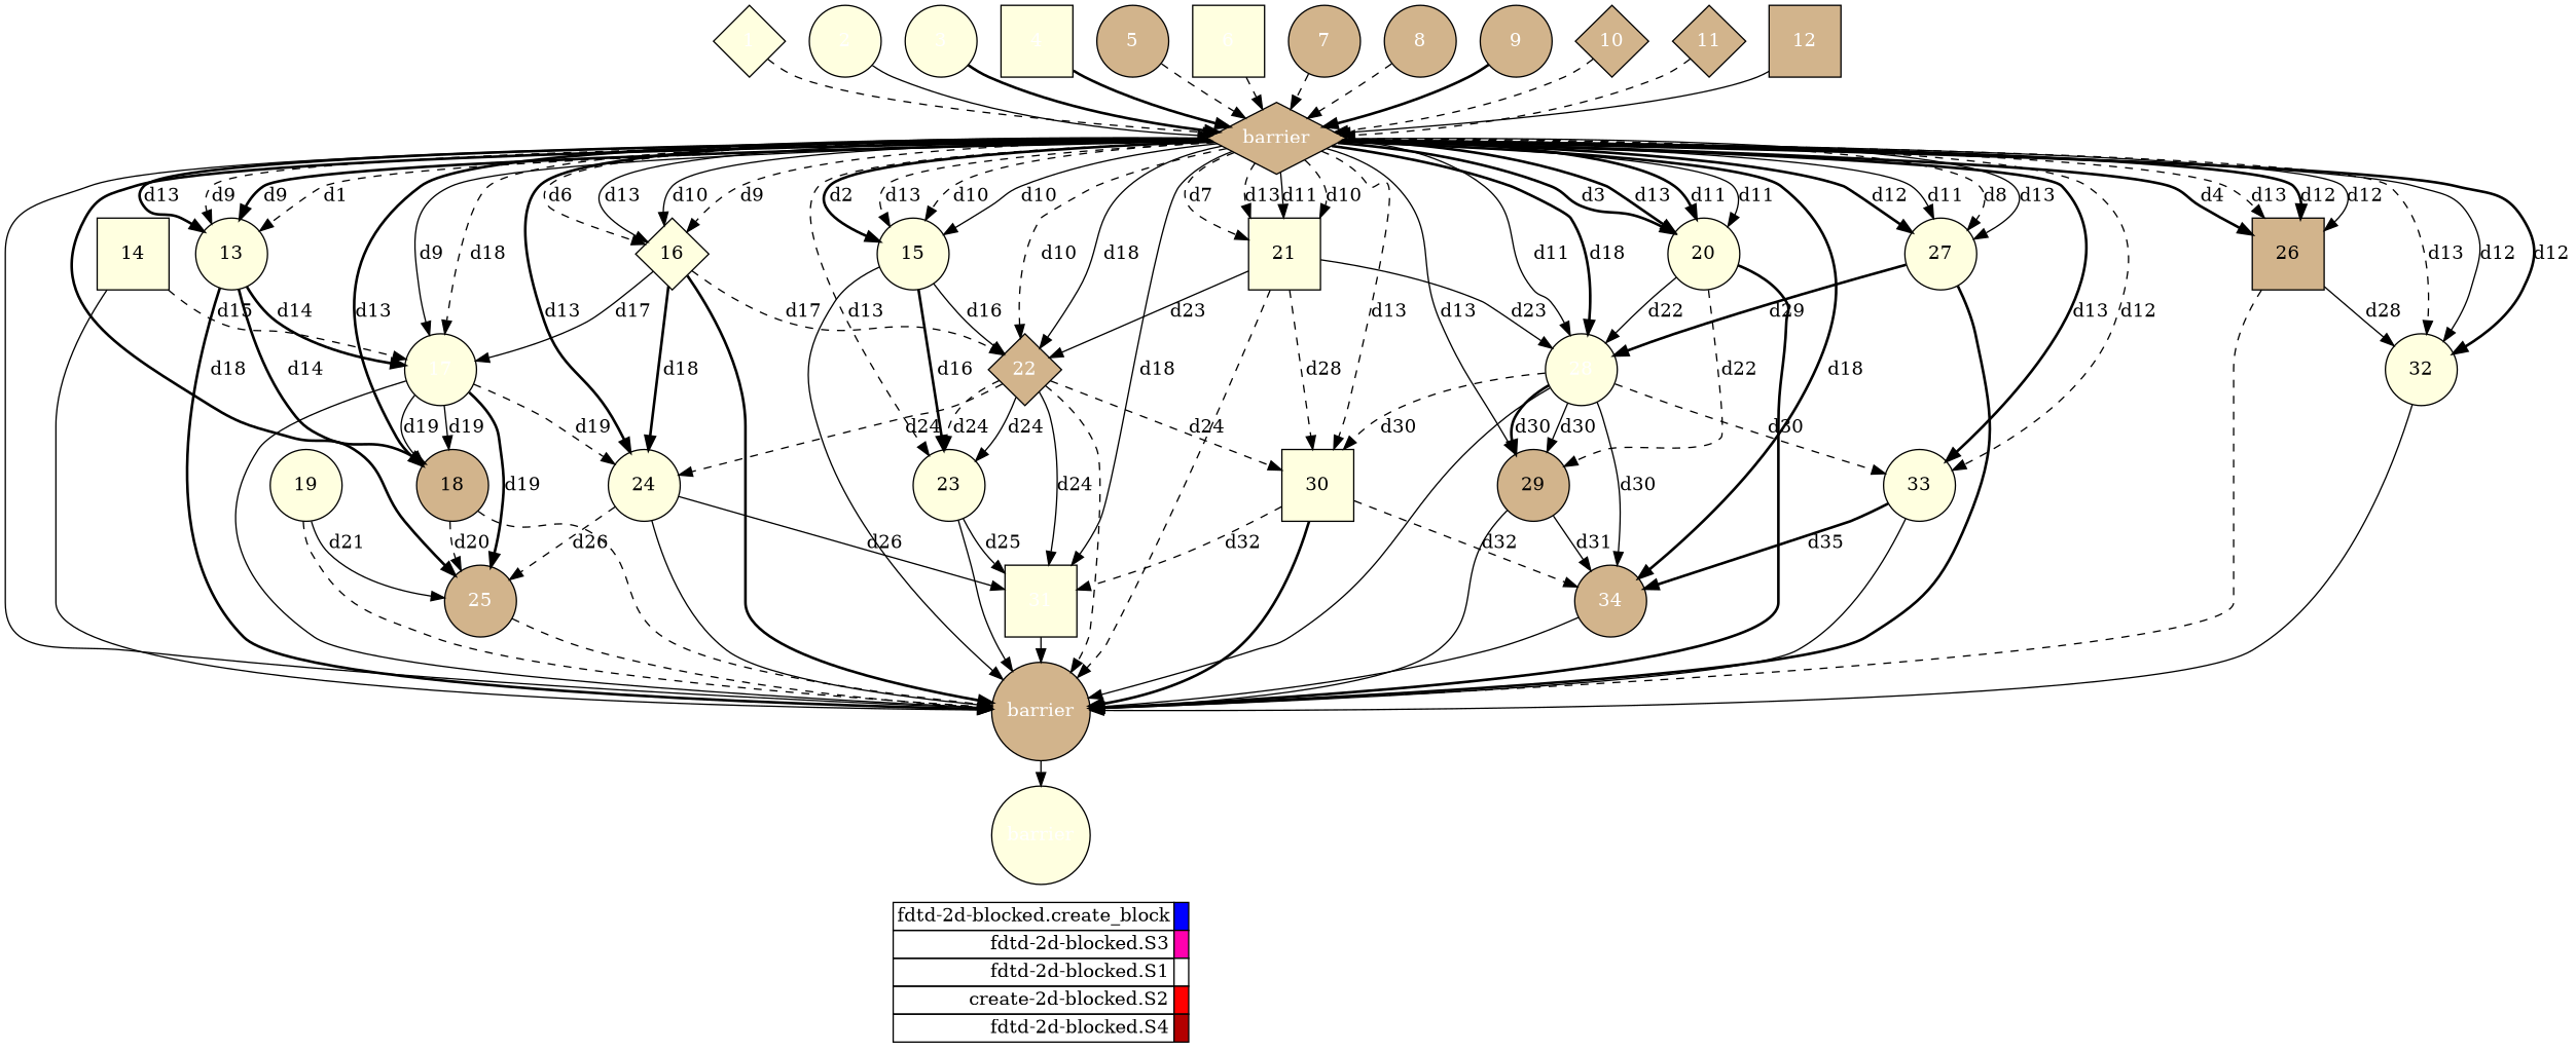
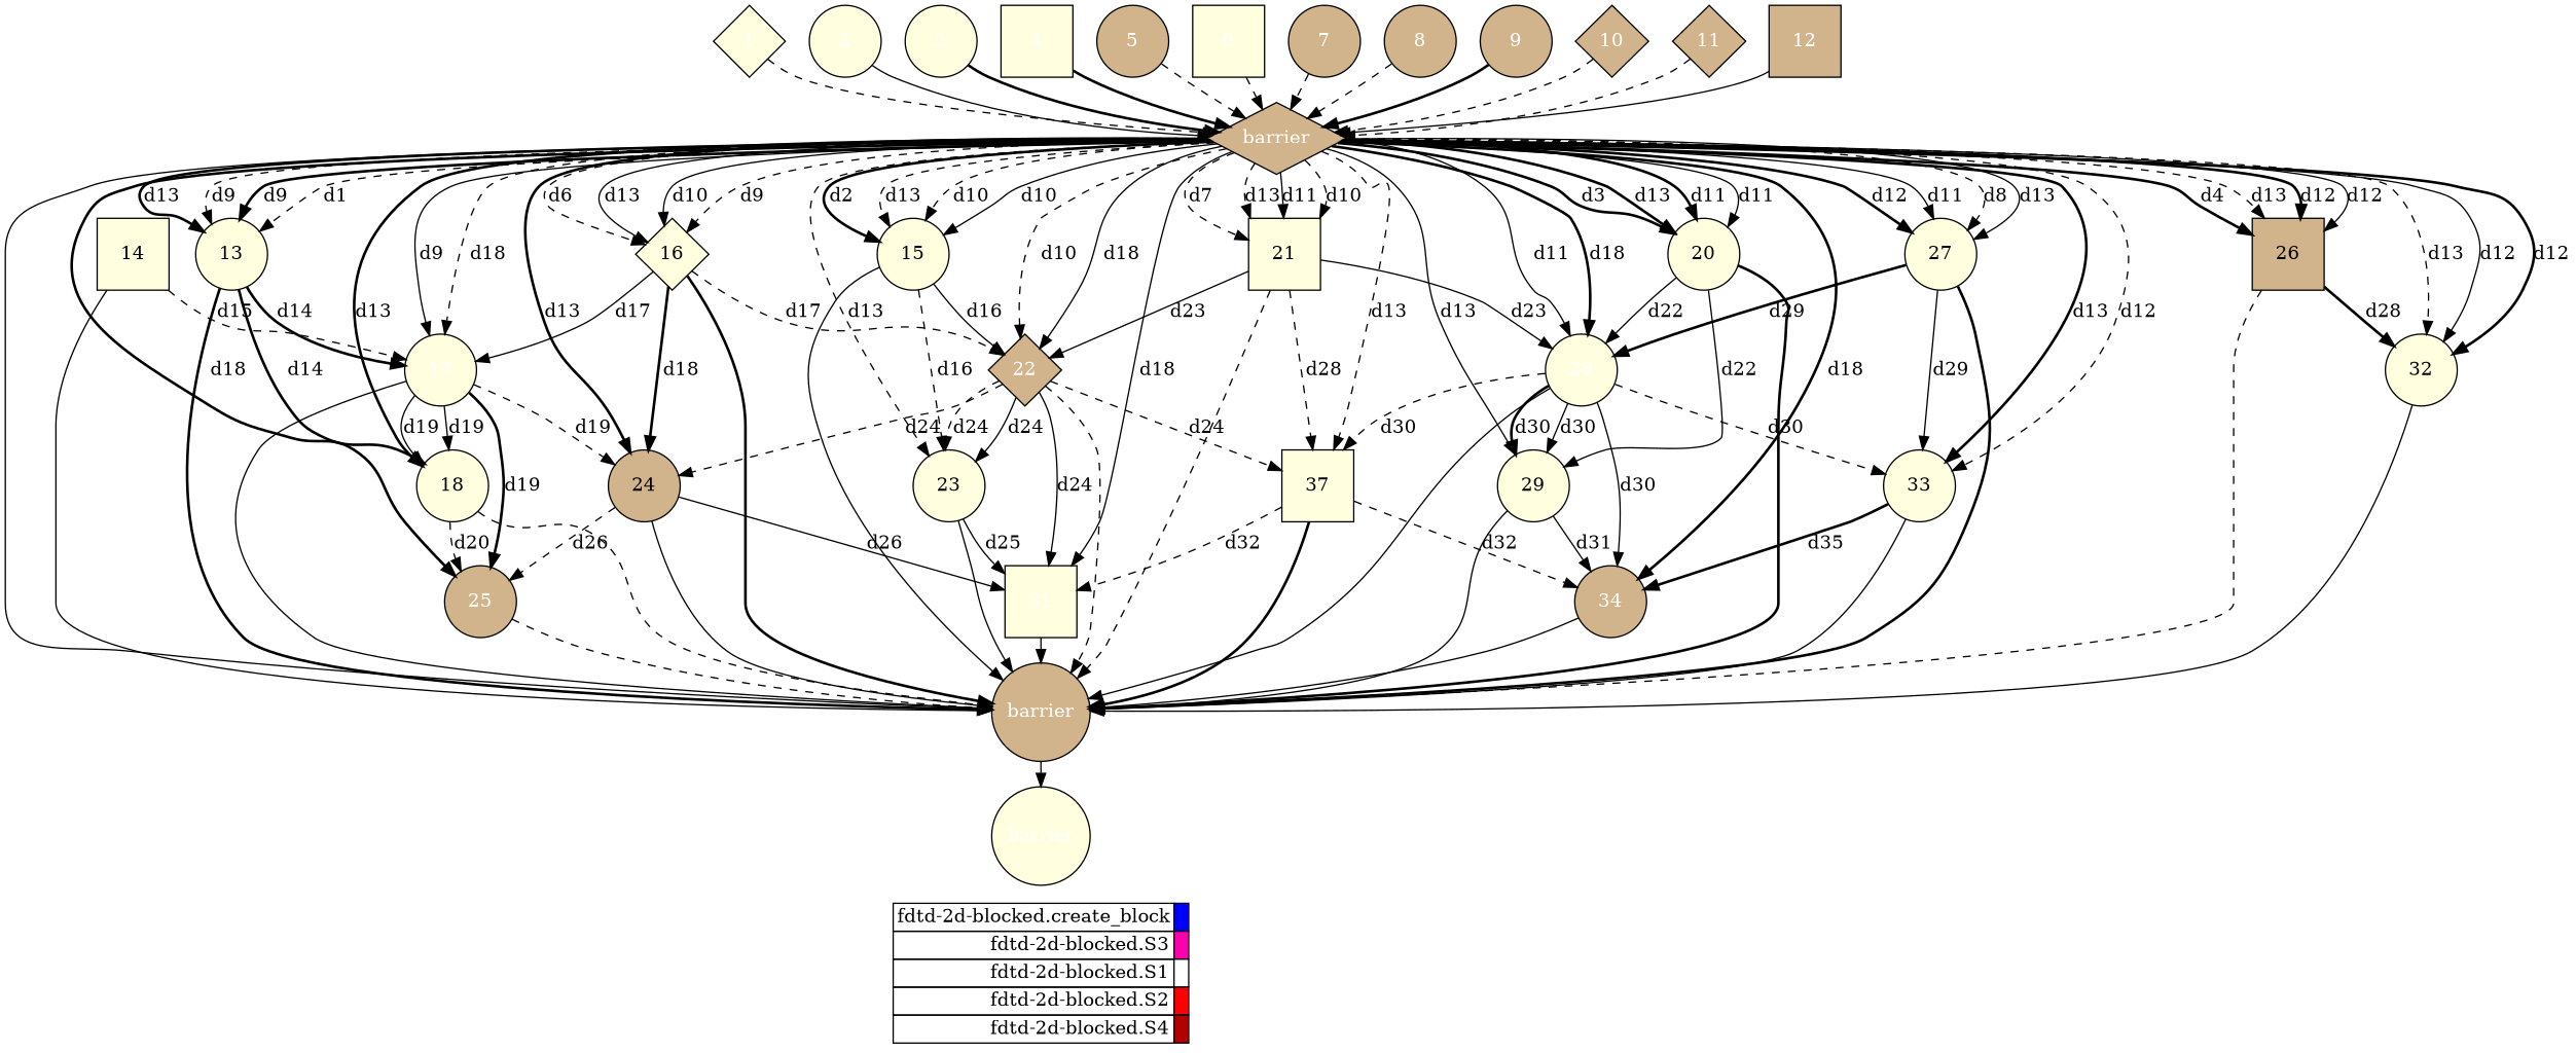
  digraph {
    labeljust=l
    rankdir=TB
    node [fillcolor=lightyellow fontcolor="#ffffff" shape=circle style=filled]
    edge [style=solid]
    1 [height=0.75 shape=diamond]
    n2 [fillcolor=tan fontcolor="#FFFFFF" height=0.75 label=barrier shape=diamond]
    2 [height=0.75]
    3 [height=0.75 shape=ellipse]
    4 [height=0.75 shape=box]
    5 [fillcolor=tan height=0.75 shape=ellipse]
    6 [height=0.75 shape=box]
    7 [fillcolor=tan height=0.75]
    8 [fillcolor=tan height=0.75]
    9 [fillcolor=tan height=0.75 shape=ellipse]
    10 [fillcolor=tan height=0.75 shape=diamond]
    11 [fillcolor=tan height=0.75 shape=diamond]
    12 [fillcolor=tan height=0.75 shape=box]
    13 [fontcolor="#000000" height=0.75 shape=ellipse]
    15 [fontcolor="#000000" height=0.75]
    16 [fontcolor="#000000" height=0.75 shape=diamond]
    17 [height=0.75 shape=ellipse]
-   18 [fillcolor=tan fontcolor="#000000" height=0.75 shape=ellipse]
+   18 [fontcolor="#000000" height=0.75 shape=ellipse]
    20 [fontcolor="#000000" height=0.75 shape=ellipse]
    21 [fontcolor="#000000" height=0.75 shape=box]
    22 [fillcolor=tan height=0.75 shape=diamond]
    23 [fontcolor="#000000" height=0.75]
-   24 [fontcolor="#000000" height=0.75 shape=ellipse]
+   24 [fillcolor=tan fontcolor="#000000" height=0.75 shape=ellipse]
    25 [fillcolor=tan height=0.75]
    26 [fillcolor=tan fontcolor="#000000" height=0.75 shape=box]
    27 [fontcolor="#000000" height=0.75]
    28 [height=0.75 shape=ellipse]
-   29 [fillcolor=tan fontcolor="#000000" height=0.75 shape=ellipse]
-   30 [fontcolor="#000000" height=0.75 shape=box]
+   29 [fontcolor="#000000" height=0.75 shape=ellipse]
+   30 [fontcolor="#000000" height=0.75 shape=box label=37]
    31 [height=0.75 shape=box]
    32 [fontcolor="#000000" height=0.75 shape=ellipse]
    33 [fontcolor="#000000" height=0.75]
    34 [fillcolor=tan height=0.75]
    n34 [fillcolor=tan fontcolor="#FFFFFF" height=0.75 label=barrier]
    14 [fontcolor="#000000" height=0.75 shape=box]
-   19 [fontcolor="#000000" height=0.75]
    n37 [fontcolor="#FFFFFF" height=0.75 label=barrier]
-   n38 [height=0.75 label=<       <table border="0" cellpadding="2" cellspacing="0" cellborder="1"> <tr> <td align="right">fdtd-2d-blocked.create_block</td> <td bgcolor="#0000ff">&nbsp;</td> </tr> <tr> <td align="right">fdtd-2d-blocked.S3</td> <td bgcolor="#ff00ae">&nbsp;</td> </tr> <tr> <td align="right">fdtd-2d-blocked.S1</td> <td bgcolor="#ffffff">&nbsp;</td> </tr> <tr> <td align="right">create-2d-blocked.S2</td> <td bgcolor="#ff0000">&nbsp;</td> </tr> <tr> <td align="right">fdtd-2d-blocked.S4</td> <td bgcolor="#b30000">&nbsp;</td> </tr>       </table>     > shape=plaintext fillcolor="" fontcolor="" style=""]
+   n38 [height=0.75 label=<       <table border="0" cellpadding="2" cellspacing="0" cellborder="1"> <tr> <td align="right">fdtd-2d-blocked.create_block</td> <td bgcolor="#0000ff">&nbsp;</td> </tr> <tr> <td align="right">fdtd-2d-blocked.S3</td> <td bgcolor="#ff00ae">&nbsp;</td> </tr> <tr> <td align="right">fdtd-2d-blocked.S1</td> <td bgcolor="#ffffff">&nbsp;</td> </tr> <tr> <td align="right">fdtd-2d-blocked.S2</td> <td bgcolor="#ff0000">&nbsp;</td> </tr> <tr> <td align="right">fdtd-2d-blocked.S4</td> <td bgcolor="#b30000">&nbsp;</td> </tr>       </table>     > shape=plaintext fillcolor="" fontcolor="" style=""]
    subgraph sub_1 {
      ranksep=0.20
      1
      n2
      2
      3
      4
      5
      6
      7
      8
      9
      10
      11
      12
      13
      15
      16
      17
      18
      20
      21
      22
      23
      24
      25
      26
      27
      28
      29
      30
      31
      32
      33
      34
      n34
      14
-     19
      n37
    }
    subgraph sub_2 {
      label=Legend
      rank=sink
      ranksep=0.20
      n38
    }
    1 -> n2 [style=dashed]
    n2 -> 13 [label=d1 style=dashed]
    n2 -> 13 [label=d13 style=bold]
    n2 -> 13 [label=d9 style=dashed]
    n2 -> 13 [label=d9 style=bold]
    n2 -> 15 [label=d2 style=bold]
    n2 -> 15 [label=d13 style=dashed]
    n2 -> 15 [label=d10 style=dashed]
    n2 -> 15 [label=d10]
    n2 -> 16 [label=d6 style=dashed]
    n2 -> 16 [label=d13]
    n2 -> 16 [label=d10]
    n2 -> 16 [label=d9 style=dashed]
    n2 -> 17 [label=d9]
    n2 -> 17 [label=d18 style=dashed]
    n2 -> 18 [label=d13 style=bold]
    n2 -> 20 [label=d3 style=bold]
    n2 -> 20 [label=d13 style=bold]
    n2 -> 20 [label=d11 style=bold]
    n2 -> 20 [label=d11]
    n2 -> 21 [label=d7 style=dashed]
    n2 -> 21 [label=d13 style=dashed]
    n2 -> 21 [label=d11]
    n2 -> 21 [label=d10 style=dashed]
    n2 -> 22 [label=d10 style=dashed]
    n2 -> 22 [label=d18]
    n2 -> 23 [label=d13 style=dashed]
    n2 -> 24 [label=d13 style=bold]
    n2 -> 25 [label=d18 style=bold]
    n2 -> 26 [label=d4 style=bold]
    n2 -> 26 [label=d13 style=dashed]
    n2 -> 26 [label=d12 style=bold]
    n2 -> 26 [label=d12]
    n2 -> 27 [label=d8 style=dashed]
    n2 -> 27 [label=d13]
    n2 -> 27 [label=d12 style=bold]
    n2 -> 27 [label=d11]
    n2 -> 28 [label=d11]
    n2 -> 28 [label=d18 style=bold]
    n2 -> 29 [label=d13]
    n2 -> 30 [label=d13 style=dashed]
    n2 -> 31 [label=d18]
    n2 -> 32 [label=d13 style=dashed]
    n2 -> 32 [label=d12]
    n2 -> 32 [label=d12 style=bold]
    n2 -> 33 [label=d13 style=bold]
    n2 -> 33 [label=d12 style=dashed]
    n2 -> 34 [label=d18 style=bold]
    n2 -> n34
    2 -> n2
    3 -> n2 [style=bold]
    4 -> n2 [style=bold]
    5 -> n2 [style=dashed]
    6 -> n2 [style=dashed]
    7 -> n2 [style=dashed]
    8 -> n2 [style=dashed]
    9 -> n2 [style=bold]
    10 -> n2 [style=dashed]
    11 -> n2 [style=dashed]
    12 -> n2
    13 -> 17 [label=d14 style=bold]
    13 -> 18 [label=d14 style=bold]
    13 -> n34 [style=bold]
    15 -> 22 [label=d16]
-   15 -> 23 [label=d16 style=bold]
+   15 -> 23 [label=d16 style=dashed]
    15 -> n34
    16 -> 17 [label=d17]
    16 -> 22 [label=d17 style=dashed]
    16 -> 24 [label=d18 style=bold]
    16 -> n34 [style=bold]
    17 -> 18 [label=d19]
    17 -> 18 [label=d19]
    17 -> 24 [label=d19 style=dashed]
    17 -> 25 [label=d19 style=bold]
    17 -> n34
    18 -> 25 [label=d20 style=dashed]
    18 -> n34 [style=dashed]
    20 -> 28 [label=d22]
-   20 -> 29 [label=d22 style=dashed]
+   20 -> 29 [label=d22]
    20 -> n34 [style=bold]
    21 -> 22 [label=d23]
    21 -> 28 [label=d23]
    21 -> 30 [label=d28 style=dashed]
    21 -> n34 [style=dashed]
    22 -> 23 [label=d24]
    22 -> 23 [label=d24 style=dashed]
    22 -> 24 [label=d24 style=dashed]
    22 -> 30 [label=d24 style=dashed]
    22 -> 31 [label=d24]
    22 -> n34 [style=dashed]
    23 -> 31 [label=d25]
    23 -> n34
    24 -> 25 [label=d26 style=dashed]
    24 -> 31 [label=d26]
    24 -> n34
    25 -> n34 [style=dashed]
-   26 -> 32 [label=d28]
+   26 -> 32 [label=d28 style=bold]
    26 -> n34 [style=dashed]
    27 -> 28 [label=d29 style=bold]
+   27 -> 33 [label=d29]
    27 -> n34 [style=bold]
    28 -> 29 [label=d30 style=bold]
    28 -> 29 [label=d30]
    28 -> 30 [label=d30 style=dashed]
    28 -> 33 [label=d30 style=dashed]
    28 -> 34 [label=d30]
    28 -> n34
    29 -> 34 [label=d31]
    29 -> n34
    30 -> 31 [label=d32 style=dashed]
    30 -> 34 [label=d32 style=dashed]
    30 -> n34 [style=bold]
    31 -> n34
    32 -> n34
    33 -> 34 [label=d35 style=bold]
    33 -> n34
    34 -> n34
    n34 -> n37
    14 -> 17 [label=d15 style=dashed]
    14 -> n34
-   19 -> 25 [label=d21]
-   19 -> n34 [style=dashed]
  }
